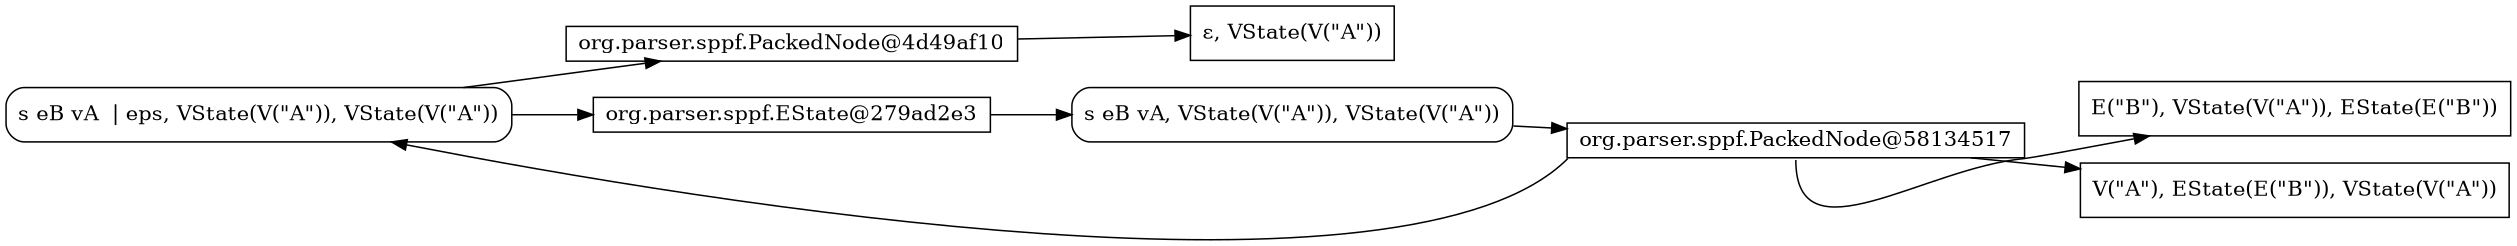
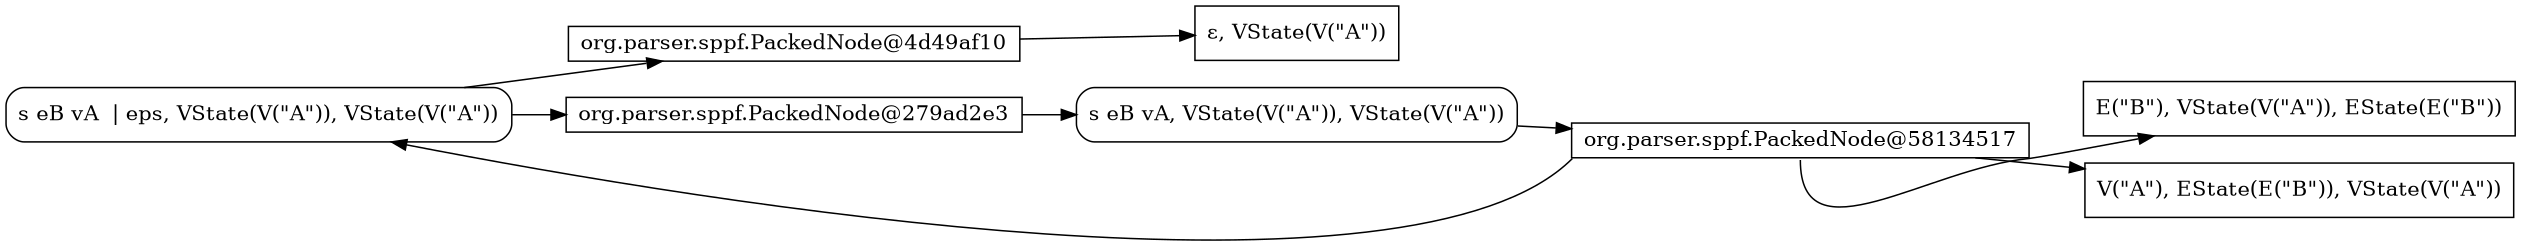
  digraph {
    rankdir=LR
    node [shape=box]
    n1 [height=0.5 label="s eB vA  | eps, VState(V(\"A\")), VState(V(\"A\"))" style=rounded width=0.75]
    "org.parser.sppf.PackedNode@4d49af10" [height=0.2 ordering=out width=0.2]
-   "org.parser.sppf.PackedNode@279ad2e3" [height=0.2 ordering=out width=0.2 label="org.parser.sppf.EState@279ad2e3"]
+   "org.parser.sppf.PackedNode@279ad2e3" [height=0.2 ordering=out width=0.2]
    n4 [height=0.5 label="ε, VState(V(\"A\"))" width=0.75]
    n5 [height=0.5 label="s eB vA, VState(V(\"A\")), VState(V(\"A\"))" style=rounded width=0.75]
    "org.parser.sppf.PackedNode@58134517" [height=0.2 ordering=out width=0.2]
    n7 [height=0.5 label="E(\"B\"), VState(V(\"A\")), EState(E(\"B\"))" width=0.75]
    n8 [height=0.5 label="V(\"A\"), EState(E(\"B\")), VState(V(\"A\"))" width=0.75]
    n1 -> "org.parser.sppf.PackedNode@4d49af10"
    n1 -> "org.parser.sppf.PackedNode@279ad2e3"
    "org.parser.sppf.PackedNode@4d49af10" -> n4
    "org.parser.sppf.PackedNode@279ad2e3" -> n5
    n5 -> "org.parser.sppf.PackedNode@58134517"
    "org.parser.sppf.PackedNode@58134517" -> n1 [tailport=sw]
    "org.parser.sppf.PackedNode@58134517" -> n7 [tailport=s]
    "org.parser.sppf.PackedNode@58134517" -> n8
  }
